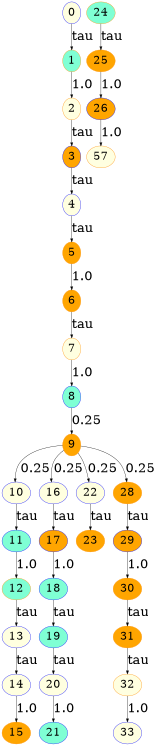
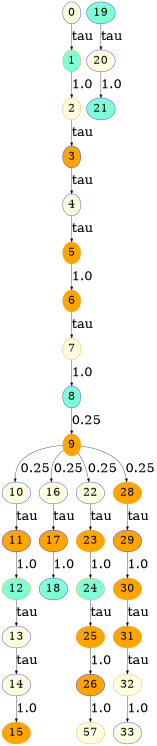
  digraph {
    node [color=blue fillcolor=orange fontsize=35 style=filled]
    edge [fontsize=40]
    1 [color=darkorange fillcolor=aquamarine]
    0 [fillcolor=lightyellow]
    2 [color=darkorange fillcolor=lightyellow]
    3
    4 [fillcolor=lightyellow]
    5 [color=darkorange]
    6 [color=darkorange]
    7 [color=darkorange fillcolor=lightyellow]
    8 [fillcolor=aquamarine]
    9 [color=darkorange]
    10 [fillcolor=lightyellow]
    16 [fillcolor=lightyellow]
    22 [fillcolor=lightyellow]
    28 [color=darkorange]
-   11 [fillcolor=aquamarine]
+   11
    17
    23 [color=darkorange]
    29
    12 [color=darkorange fillcolor=aquamarine]
    13 [fillcolor=lightyellow]
    14 [fillcolor=lightyellow]
    15 [color=darkorange]
    18 [fillcolor=aquamarine]
    19 [fillcolor=aquamarine]
    20 [fillcolor=lightyellow]
    21 [fillcolor=aquamarine]
    24 [color=darkorange fillcolor=aquamarine]
    25 [color=darkorange]
    26
    n30 [color=darkorange fillcolor=lightyellow label=57]
    30 [color=darkorange]
    31 [color=darkorange]
    32 [color=darkorange fillcolor=lightyellow]
    33 [fillcolor=lightyellow]
    1 -> 2 [label=1.0]
    0 -> 1 [label=tau]
    2 -> 3 [label=tau]
    3 -> 4 [label=tau]
    4 -> 5 [label=tau]
    5 -> 6 [label=1.0]
    6 -> 7 [label=tau]
    7 -> 8 [label=1.0]
    8 -> 9 [label=0.25]
    9 -> 10 [label=0.25]
    9 -> 16 [label=0.25]
    9 -> 22 [label=0.25]
    9 -> 28 [label=0.25]
    10 -> 11 [label=tau]
    16 -> 17 [label=tau]
    22 -> 23 [label=tau]
    28 -> 29 [label=tau]
    11 -> 12 [label=1.0]
    17 -> 18 [label=1.0]
+   23 -> 24 [label=1.0]
    29 -> 30 [label=1.0]
    12 -> 13 [label=tau]
    13 -> 14 [label=tau]
    14 -> 15 [label=1.0]
-   18 -> 19 [label=tau]
    19 -> 20 [label=tau]
    20 -> 21 [label=1.0]
    24 -> 25 [label=tau]
    25 -> 26 [label=1.0]
    26 -> n30 [label=1.0]
    30 -> 31 [label=tau]
    31 -> 32 [label=tau]
    32 -> 33 [label=1.0]
  }
